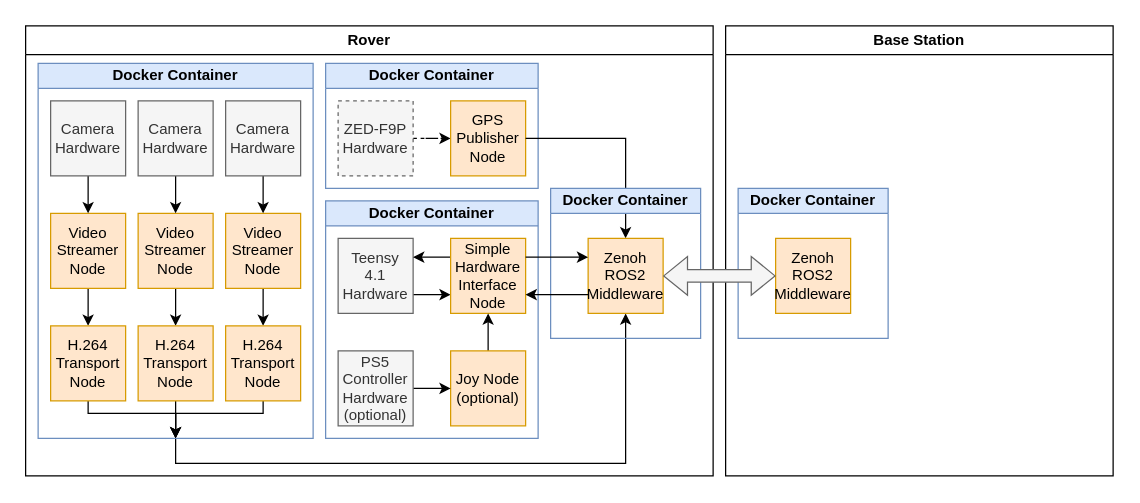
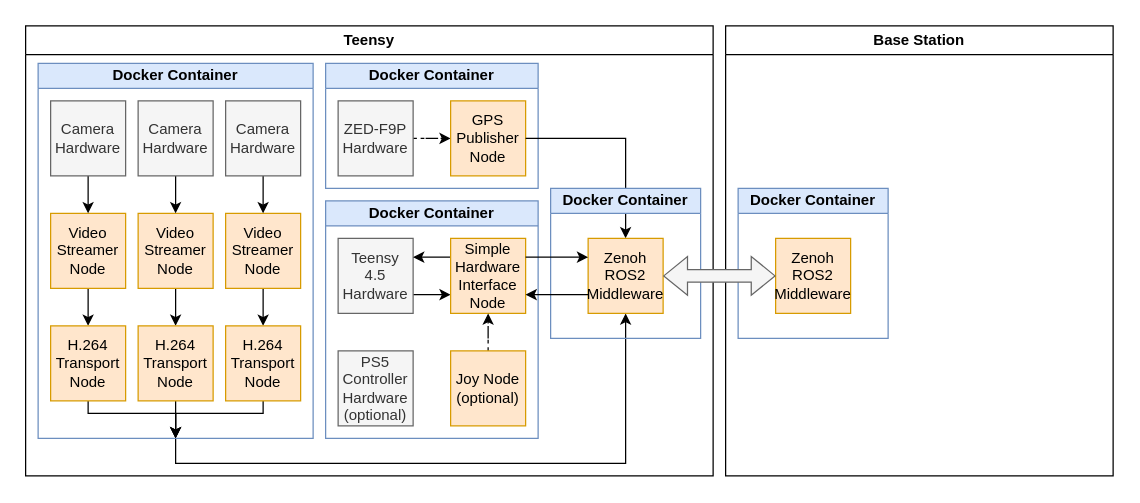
  <mxCell id="0" />
  <mxCell id="1" parent="0" />
  <mxCell id="2" value="Base Station" style="swimlane;whiteSpace=wrap;html=1;startSize=23;" vertex="1" parent="1"><mxGeometry x="580" y="20" width="310" height="360" as="geometry" /></mxCell>
  <mxCell id="3" value="Docker Container" style="swimlane;whiteSpace=wrap;html=1;startSize=20;collapsible=0;fillColor=#dae8fc;strokeColor=#6c8ebf;" vertex="1" parent="2"><mxGeometry x="10" y="130" width="120" height="120" as="geometry"><mxRectangle x="70" y="100" width="70" height="70" as="alternateBounds" /></mxGeometry></mxCell>
  <mxCell id="4" value="Zenoh ROS2 Middleware" style="rounded=0;whiteSpace=wrap;html=1;fillColor=#ffe6cc;strokeColor=#d79b00;" vertex="1" parent="3"><mxGeometry x="30" y="40" width="60" height="60" as="geometry" /></mxCell>
- <mxCell id="5" value="Rover" style="swimlane;whiteSpace=wrap;html=1;" vertex="1" parent="1"><mxGeometry x="20" y="20" width="550" height="360" as="geometry" /></mxCell>
+ <mxCell id="5" value="Teensy" style="swimlane;whiteSpace=wrap;html=1;" vertex="1" parent="1"><mxGeometry x="20" y="20" width="550" height="360" as="geometry" /></mxCell>
  <mxCell id="6" style="edgeStyle=orthogonalEdgeStyle;rounded=0;orthogonalLoop=1;jettySize=auto;html=1;exitX=0.5;exitY=1;exitDx=0;exitDy=0;entryX=0.5;entryY=1;entryDx=0;entryDy=0;" edge="1" parent="5" source="7" target="41"><mxGeometry relative="1" as="geometry" /></mxCell>
  <mxCell id="7" value="Docker Container" style="swimlane;whiteSpace=wrap;html=1;startSize=20;collapsible=0;fillColor=#dae8fc;strokeColor=#6c8ebf;" vertex="1" parent="5"><mxGeometry x="10" y="30" width="220" height="300" as="geometry"><mxRectangle x="70" y="100" width="70" height="70" as="alternateBounds" /></mxGeometry></mxCell>
  <mxCell id="8" style="edgeStyle=orthogonalEdgeStyle;rounded=0;orthogonalLoop=1;jettySize=auto;html=1;" edge="1" parent="7" source="9" target="15"><mxGeometry relative="1" as="geometry" /></mxCell>
  <mxCell id="9" value="Video Streamer Node" style="rounded=0;whiteSpace=wrap;html=1;fillColor=#ffe6cc;strokeColor=#d79b00;" vertex="1" parent="7"><mxGeometry x="10" y="120" width="60" height="60" as="geometry" /></mxCell>
  <mxCell id="10" style="edgeStyle=orthogonalEdgeStyle;rounded=0;orthogonalLoop=1;jettySize=auto;html=1;entryX=0.5;entryY=0;entryDx=0;entryDy=0;" edge="1" parent="7" source="11" target="17"><mxGeometry relative="1" as="geometry" /></mxCell>
  <mxCell id="11" value="Video Streamer Node" style="rounded=0;whiteSpace=wrap;html=1;fillColor=#ffe6cc;strokeColor=#d79b00;" vertex="1" parent="7"><mxGeometry x="80" y="120" width="60" height="60" as="geometry" /></mxCell>
  <mxCell id="12" style="edgeStyle=orthogonalEdgeStyle;rounded=0;orthogonalLoop=1;jettySize=auto;html=1;entryX=0.5;entryY=0;entryDx=0;entryDy=0;" edge="1" parent="7" source="13" target="19"><mxGeometry relative="1" as="geometry" /></mxCell>
  <mxCell id="13" value="Video Streamer Node" style="rounded=0;whiteSpace=wrap;html=1;fillColor=#ffe6cc;strokeColor=#d79b00;" vertex="1" parent="7"><mxGeometry x="150" y="120" width="60" height="60" as="geometry" /></mxCell>
  <mxCell id="14" style="edgeStyle=orthogonalEdgeStyle;rounded=0;orthogonalLoop=1;jettySize=auto;html=1;exitX=0.5;exitY=1;exitDx=0;exitDy=0;entryX=0.5;entryY=1;entryDx=0;entryDy=0;" edge="1" parent="7" source="15" target="7"><mxGeometry relative="1" as="geometry"><mxPoint x="60" y="330" as="targetPoint" /><Array as="points"><mxPoint x="40" y="280" /><mxPoint x="110" y="280" /></Array></mxGeometry></mxCell>
  <mxCell id="15" value="H.264 Transport Node" style="rounded=0;whiteSpace=wrap;html=1;fillColor=#ffe6cc;strokeColor=#d79b00;" vertex="1" parent="7"><mxGeometry x="10" y="210" width="60" height="60" as="geometry" /></mxCell>
  <mxCell id="16" style="edgeStyle=orthogonalEdgeStyle;rounded=0;orthogonalLoop=1;jettySize=auto;html=1;exitX=0.5;exitY=1;exitDx=0;exitDy=0;entryX=0.5;entryY=1;entryDx=0;entryDy=0;" edge="1" parent="7" source="17" target="7"><mxGeometry relative="1" as="geometry"><Array as="points"><mxPoint x="110" y="280" /><mxPoint x="110" y="280" /></Array></mxGeometry></mxCell>
  <mxCell id="17" value="H.264 Transport Node" style="rounded=0;whiteSpace=wrap;html=1;fillColor=#ffe6cc;strokeColor=#d79b00;" vertex="1" parent="7"><mxGeometry x="80" y="210" width="60" height="60" as="geometry" /></mxCell>
  <mxCell id="18" style="edgeStyle=orthogonalEdgeStyle;rounded=0;orthogonalLoop=1;jettySize=auto;html=1;exitX=0.5;exitY=1;exitDx=0;exitDy=0;entryX=0.5;entryY=1;entryDx=0;entryDy=0;" edge="1" parent="7" source="19" target="7"><mxGeometry relative="1" as="geometry"><Array as="points"><mxPoint x="180" y="280" /><mxPoint x="110" y="280" /></Array></mxGeometry></mxCell>
  <mxCell id="19" value="H.264 Transport Node" style="rounded=0;whiteSpace=wrap;html=1;fillColor=#ffe6cc;strokeColor=#d79b00;" vertex="1" parent="7"><mxGeometry x="150" y="210" width="60" height="60" as="geometry" /></mxCell>
  <mxCell id="20" style="edgeStyle=orthogonalEdgeStyle;rounded=0;orthogonalLoop=1;jettySize=auto;html=1;entryX=0.5;entryY=0;entryDx=0;entryDy=0;" edge="1" parent="7" source="21" target="9"><mxGeometry relative="1" as="geometry" /></mxCell>
  <mxCell id="21" value="Camera Hardware" style="rounded=0;whiteSpace=wrap;html=1;fillColor=#f5f5f5;strokeColor=#666666;fontColor=#333333;" vertex="1" parent="7"><mxGeometry x="10" y="30" width="60" height="60" as="geometry" /></mxCell>
  <mxCell id="22" style="edgeStyle=orthogonalEdgeStyle;rounded=0;orthogonalLoop=1;jettySize=auto;html=1;exitX=0.5;exitY=1;exitDx=0;exitDy=0;entryX=0.5;entryY=0;entryDx=0;entryDy=0;" edge="1" parent="7" source="23" target="11"><mxGeometry relative="1" as="geometry" /></mxCell>
  <mxCell id="23" value="Camera Hardware" style="rounded=0;whiteSpace=wrap;html=1;fillColor=#f5f5f5;strokeColor=#666666;fontColor=#333333;" vertex="1" parent="7"><mxGeometry x="80" y="30" width="60" height="60" as="geometry" /></mxCell>
  <mxCell id="24" style="edgeStyle=orthogonalEdgeStyle;rounded=0;orthogonalLoop=1;jettySize=auto;html=1;exitX=0.5;exitY=1;exitDx=0;exitDy=0;entryX=0.5;entryY=0;entryDx=0;entryDy=0;" edge="1" parent="7" source="25" target="13"><mxGeometry relative="1" as="geometry" /></mxCell>
  <mxCell id="25" value="Camera Hardware" style="rounded=0;whiteSpace=wrap;html=1;fillColor=#f5f5f5;strokeColor=#666666;fontColor=#333333;" vertex="1" parent="7"><mxGeometry x="150" y="30" width="60" height="60" as="geometry" /></mxCell>
  <mxCell id="26" value="Docker Container" style="swimlane;whiteSpace=wrap;html=1;startSize=20;collapsible=0;fillColor=#dae8fc;strokeColor=#6c8ebf;" vertex="1" parent="5"><mxGeometry x="240" y="30" width="170" height="100" as="geometry"><mxRectangle x="70" y="100" width="70" height="70" as="alternateBounds" /></mxGeometry></mxCell>
  <mxCell id="27" style="edgeStyle=orthogonalEdgeStyle;rounded=0;orthogonalLoop=1;jettySize=auto;html=1;entryX=0;entryY=0.5;entryDx=0;entryDy=0;dashed=1;" edge="1" parent="26" source="28" target="29"><mxGeometry relative="1" as="geometry" /></mxCell>
- <mxCell id="28" value="ZED-F9P&lt;div&gt;Hardware&lt;/div&gt;" style="rounded=0;whiteSpace=wrap;html=1;fillColor=#f5f5f5;strokeColor=#666666;fontColor=#333333;dashed=1;" vertex="1" parent="26"><mxGeometry x="10" y="30" width="60" height="60" as="geometry" /></mxCell>
+ <mxCell id="28" value="ZED-F9P&lt;div&gt;Hardware&lt;/div&gt;" style="rounded=0;whiteSpace=wrap;html=1;fillColor=#f5f5f5;strokeColor=#666666;fontColor=#333333;" vertex="1" parent="26"><mxGeometry x="10" y="30" width="60" height="60" as="geometry" /></mxCell>
  <mxCell id="29" value="GPS Publisher Node" style="rounded=0;whiteSpace=wrap;html=1;fillColor=#ffe6cc;strokeColor=#d79b00;" vertex="1" parent="26"><mxGeometry x="100" y="30" width="60" height="60" as="geometry" /></mxCell>
  <mxCell id="30" value="Docker Container" style="swimlane;whiteSpace=wrap;html=1;startSize=20;collapsible=0;fillColor=#dae8fc;strokeColor=#6c8ebf;" vertex="1" parent="5"><mxGeometry x="240" y="140" width="170" height="190" as="geometry"><mxRectangle x="70" y="100" width="70" height="70" as="alternateBounds" /></mxGeometry></mxCell>
  <mxCell id="31" style="edgeStyle=orthogonalEdgeStyle;rounded=0;orthogonalLoop=1;jettySize=auto;html=1;exitX=1;exitY=0.75;exitDx=0;exitDy=0;entryX=0;entryY=0.75;entryDx=0;entryDy=0;" edge="1" parent="30" source="32" target="34"><mxGeometry relative="1" as="geometry" /></mxCell>
- <mxCell id="32" value="Teensy 4.1 Hardware" style="rounded=0;whiteSpace=wrap;html=1;fillColor=#f5f5f5;strokeColor=#666666;fontColor=#333333;" vertex="1" parent="30"><mxGeometry x="10" y="30" width="60" height="60" as="geometry" /></mxCell>
+ <mxCell id="32" value="Teensy 4.5 Hardware" style="rounded=0;whiteSpace=wrap;html=1;fillColor=#f5f5f5;strokeColor=#666666;fontColor=#333333;" vertex="1" parent="30"><mxGeometry x="10" y="30" width="60" height="60" as="geometry" /></mxCell>
  <mxCell id="33" style="edgeStyle=orthogonalEdgeStyle;rounded=0;orthogonalLoop=1;jettySize=auto;html=1;exitX=0;exitY=0.25;exitDx=0;exitDy=0;entryX=1;entryY=0.25;entryDx=0;entryDy=0;" edge="1" parent="30" source="34" target="32"><mxGeometry relative="1" as="geometry" /></mxCell>
  <mxCell id="34" value="Simple Hardware Interface Node" style="rounded=0;whiteSpace=wrap;html=1;fillColor=#ffe6cc;strokeColor=#d79b00;" vertex="1" parent="30"><mxGeometry x="100" y="30" width="60" height="60" as="geometry" /></mxCell>
- <mxCell id="35" style="edgeStyle=orthogonalEdgeStyle;rounded=0;orthogonalLoop=1;jettySize=auto;html=1;entryX=0.5;entryY=1;entryDx=0;entryDy=0;" edge="1" parent="30" source="36" target="34"><mxGeometry relative="1" as="geometry" /></mxCell>
+ <mxCell id="35" style="edgeStyle=orthogonalEdgeStyle;rounded=0;orthogonalLoop=1;jettySize=auto;html=1;entryX=0.5;entryY=1;entryDx=0;entryDy=0;dashed=1;" edge="1" parent="30" source="36" target="34"><mxGeometry relative="1" as="geometry" /></mxCell>
  <mxCell id="36" value="Joy Node (optional)" style="rounded=0;whiteSpace=wrap;html=1;fillColor=#ffe6cc;strokeColor=#d79b00;" vertex="1" parent="30"><mxGeometry x="100" y="120" width="60" height="60" as="geometry" /></mxCell>
- <mxCell id="37" style="edgeStyle=orthogonalEdgeStyle;rounded=0;orthogonalLoop=1;jettySize=auto;html=1;entryX=0;entryY=0.5;entryDx=0;entryDy=0;" edge="1" parent="30" source="38" target="36"><mxGeometry relative="1" as="geometry" /></mxCell>
  <mxCell id="38" value="PS5 Controller&lt;div&gt;Hardware (optional)&lt;/div&gt;" style="rounded=0;whiteSpace=wrap;html=1;fillColor=#f5f5f5;strokeColor=#666666;fontColor=#333333;" vertex="1" parent="30"><mxGeometry x="10" y="120" width="60" height="60" as="geometry" /></mxCell>
  <mxCell id="39" style="edgeStyle=orthogonalEdgeStyle;rounded=0;orthogonalLoop=1;jettySize=auto;html=1;exitX=1;exitY=0.5;exitDx=0;exitDy=0;entryX=0.5;entryY=0;entryDx=0;entryDy=0;" edge="1" parent="5" source="29" target="41"><mxGeometry relative="1" as="geometry" /></mxCell>
  <mxCell id="40" value="Docker Container" style="swimlane;whiteSpace=wrap;html=1;startSize=20;collapsible=0;fillColor=#dae8fc;strokeColor=#6c8ebf;" vertex="1" parent="5"><mxGeometry x="420" y="130" width="120" height="120" as="geometry"><mxRectangle x="70" y="100" width="70" height="70" as="alternateBounds" /></mxGeometry></mxCell>
  <mxCell id="41" value="Zenoh ROS2 Middleware" style="rounded=0;whiteSpace=wrap;html=1;fillColor=#ffe6cc;strokeColor=#d79b00;" vertex="1" parent="40"><mxGeometry x="30" y="40" width="60" height="60" as="geometry" /></mxCell>
  <mxCell id="42" style="edgeStyle=orthogonalEdgeStyle;rounded=0;orthogonalLoop=1;jettySize=auto;html=1;exitX=1;exitY=0.25;exitDx=0;exitDy=0;entryX=0;entryY=0.25;entryDx=0;entryDy=0;" edge="1" parent="5" source="34" target="41"><mxGeometry relative="1" as="geometry" /></mxCell>
  <mxCell id="43" style="edgeStyle=orthogonalEdgeStyle;rounded=0;orthogonalLoop=1;jettySize=auto;html=1;exitX=0;exitY=0.75;exitDx=0;exitDy=0;entryX=1;entryY=0.75;entryDx=0;entryDy=0;" edge="1" parent="5" source="41" target="34"><mxGeometry relative="1" as="geometry" /></mxCell>
  <mxCell id="44" style="edgeStyle=orthogonalEdgeStyle;rounded=0;orthogonalLoop=1;jettySize=auto;html=1;exitX=1;exitY=0.5;exitDx=0;exitDy=0;shape=flexArrow;startArrow=block;fillColor=#f5f5f5;strokeColor=#666666;entryX=0;entryY=0.5;entryDx=0;entryDy=0;" edge="1" parent="1" source="41" target="4"><mxGeometry relative="1" as="geometry"><mxPoint x="790" y="219.529" as="targetPoint" /></mxGeometry></mxCell>
